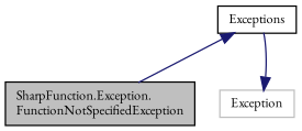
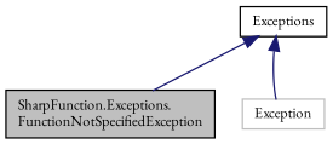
  digraph {
    fontname="EB Garamond"
    node [color=black fillcolor=white fontname="EB Garamond" fontsize=10 shape=record style=filled]
    edge [color=midnightblue dir=back fontname="EB Garamond" fontsize=10 labelfontname=Helvetica labelfontsize=10 style=solid]
-   n1 [fillcolor=grey75 fontcolor=black height=0.2 label="SharpFunction.Exception.\lFunctionNotSpecifiedException" width=0.4]
+   n1 [fillcolor=grey75 fontcolor=black height=0.2 label="SharpFunction.Exceptions.\lFunctionNotSpecifiedException" width=0.4]
    n2 [height=0.2 label=Exceptions width=0.4]
    n3 [color=grey75 height=0.2 label=Exception width=0.4]
    n2 -> n1
-   n3 -> n2
+   n2 -> n3
  }
